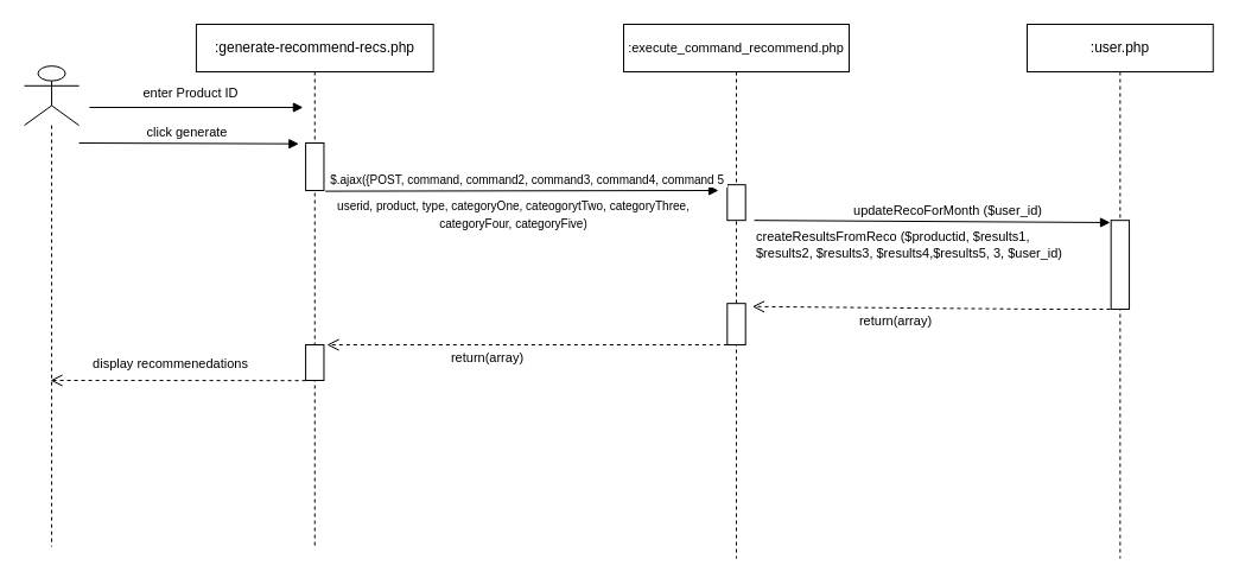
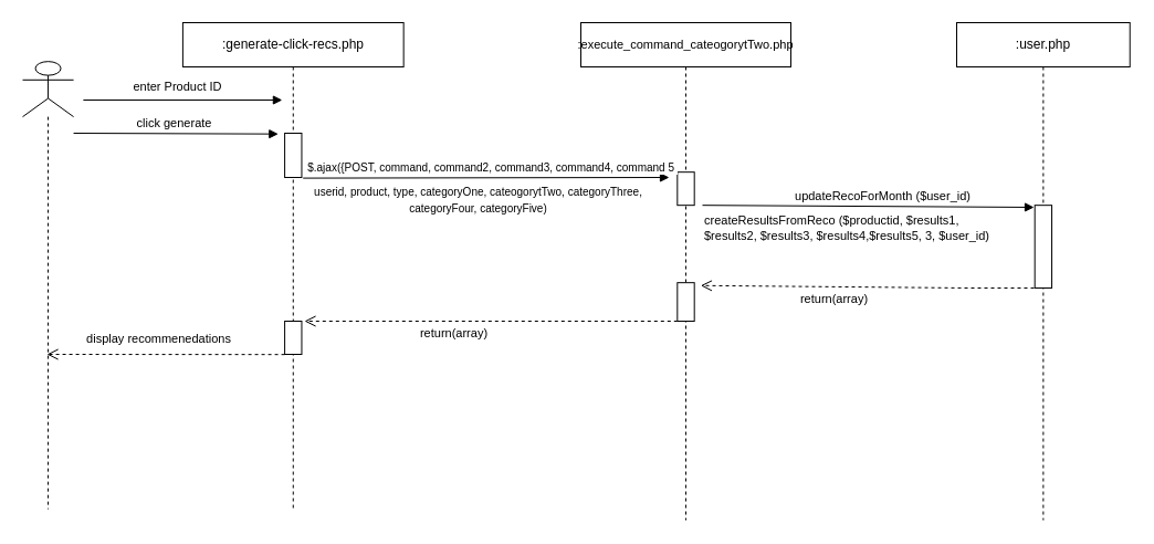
  <mxCell id="0" />
  <mxCell id="1" parent="0" />
  <mxCell id="2" value=":user.php" style="shape=umlLifeline;perimeter=lifelinePerimeter;whiteSpace=wrap;html=1;container=0;collapsible=0;recursiveResize=0;outlineConnect=0;" parent="1" vertex="1"><mxGeometry x="865" y="20" width="156.72" height="450" as="geometry" /></mxCell>
  <mxCell id="3" value="enter Product ID" style="html=1;verticalAlign=bottom;endArrow=block;rounded=0;elbow=vertical;" parent="1" edge="1"><mxGeometry x="-0.056" y="3" width="80" relative="1" as="geometry"><mxPoint x="74.9" y="90" as="sourcePoint" /><mxPoint x="254.9" y="90" as="targetPoint" /><mxPoint as="offset" /></mxGeometry></mxCell>
  <mxCell id="4" value="" style="shape=umlLifeline;participant=umlActor;perimeter=lifelinePerimeter;whiteSpace=wrap;html=1;container=0;collapsible=0;recursiveResize=0;verticalAlign=top;spacingTop=36;outlineConnect=0;fontFamily=Helvetica;fontSize=12;fontColor=default;align=center;strokeColor=default;fillColor=default;size=50;" parent="1" vertex="1"><mxGeometry x="20" y="55.14" width="46.09" height="404.86" as="geometry" /></mxCell>
- <mxCell id="5" value=":generate-recommend-recs.php" style="shape=umlLifeline;perimeter=lifelinePerimeter;whiteSpace=wrap;html=1;container=0;collapsible=0;recursiveResize=0;outlineConnect=0;" parent="1" vertex="1"><mxGeometry x="164.9" y="20" width="199.75" height="440" as="geometry" /></mxCell>
+ <mxCell id="5" value=":generate-click-recs.php" style="shape=umlLifeline;perimeter=lifelinePerimeter;whiteSpace=wrap;html=1;container=0;collapsible=0;recursiveResize=0;outlineConnect=0;" parent="1" vertex="1"><mxGeometry x="164.9" y="20" width="199.75" height="440" as="geometry" /></mxCell>
  <mxCell id="6" value="" style="html=1;points=[];perimeter=orthogonalPerimeter;container=0;" parent="1" vertex="1"><mxGeometry x="257.09" y="290" width="15.37" height="30" as="geometry" /></mxCell>
  <mxCell id="7" value="" style="html=1;points=[];perimeter=orthogonalPerimeter;container=0;" parent="1" vertex="1"><mxGeometry x="257.09" y="120" width="15.37" height="40" as="geometry" /></mxCell>
- <mxCell id="8" value="&lt;font style=&quot;font-size: 11px;&quot;&gt;:execute_command_recommend.php&lt;/font&gt;" style="shape=umlLifeline;perimeter=lifelinePerimeter;whiteSpace=wrap;html=1;container=0;collapsible=0;recursiveResize=0;outlineConnect=0;" parent="1" vertex="1"><mxGeometry x="525" y="20" width="190" height="450" as="geometry" /></mxCell>
+ <mxCell id="8" value="&lt;font style=&quot;font-size: 11px;&quot;&gt;:execute_command_cateogorytTwo.php&lt;/font&gt;" style="shape=umlLifeline;perimeter=lifelinePerimeter;whiteSpace=wrap;html=1;container=0;collapsible=0;recursiveResize=0;outlineConnect=0;" parent="1" vertex="1"><mxGeometry x="525" y="20" width="190" height="450" as="geometry" /></mxCell>
  <mxCell id="9" value="" style="html=1;points=[];perimeter=orthogonalPerimeter;container=0;" parent="1" vertex="1"><mxGeometry x="612.32" y="155.17" width="15.37" height="30" as="geometry" /></mxCell>
  <mxCell id="10" value="click generate" style="html=1;verticalAlign=bottom;endArrow=block;rounded=0;elbow=vertical;entryX=-0.377;entryY=0.017;entryDx=0;entryDy=0;entryPerimeter=0;" parent="1" target="7" edge="1"><mxGeometry x="-0.012" width="80" relative="1" as="geometry"><mxPoint x="66.09" y="120" as="sourcePoint" /><mxPoint x="248.28" y="120" as="targetPoint" /><mxPoint as="offset" /></mxGeometry></mxCell>
  <mxCell id="11" value="" style="html=1;points=[];perimeter=orthogonalPerimeter;container=0;" parent="1" vertex="1"><mxGeometry x="612.32" y="255.17" width="15.37" height="34.83" as="geometry" /></mxCell>
  <mxCell id="12" value="" style="html=1;points=[];perimeter=orthogonalPerimeter;container=0;" parent="1" vertex="1"><mxGeometry x="935.68" y="185.17" width="15.37" height="74.83" as="geometry" /></mxCell>
  <mxCell id="13" value="&lt;font style=&quot;font-size: 10px;&quot;&gt;$.ajax({POST, command, command2, command3,&amp;nbsp;command4, command 5&amp;nbsp;&lt;/font&gt;" style="html=1;verticalAlign=bottom;endArrow=block;rounded=0;elbow=vertical;exitX=1.081;exitY=1.015;exitDx=0;exitDy=0;exitPerimeter=0;" edge="1" parent="1" source="7"><mxGeometry x="0.034" width="80" relative="1" as="geometry"><mxPoint x="295" y="160" as="sourcePoint" /><mxPoint x="605" y="160" as="targetPoint" /><mxPoint as="offset" /></mxGeometry></mxCell>
  <mxCell id="14" value="updateRecoForMonth ($user_id)" style="html=1;verticalAlign=bottom;endArrow=block;rounded=0;exitX=0;exitY=0;exitDx=0;exitDy=0;" edge="1" parent="1" source="18"><mxGeometry x="0.087" width="80" relative="1" as="geometry"><mxPoint x="545" y="190" as="sourcePoint" /><mxPoint x="935" y="187" as="targetPoint" /><mxPoint as="offset" /></mxGeometry></mxCell>
  <mxCell id="15" value="return(array)" style="html=1;verticalAlign=bottom;endArrow=open;dashed=1;endSize=8;rounded=0;elbow=vertical;entryX=1.372;entryY=0.075;entryDx=0;entryDy=0;entryPerimeter=0;" edge="1" parent="1" target="11"><mxGeometry x="0.2" y="20" relative="1" as="geometry"><mxPoint x="935" y="260" as="sourcePoint" /><mxPoint x="675" y="250" as="targetPoint" /><mxPoint as="offset" /><Array as="points"><mxPoint x="875" y="260" /></Array></mxGeometry></mxCell>
  <mxCell id="16" value="display recommenedations" style="html=1;verticalAlign=bottom;endArrow=open;dashed=1;endSize=8;rounded=0;elbow=vertical;" edge="1" parent="1"><mxGeometry x="0.058" y="-5" relative="1" as="geometry"><mxPoint x="257.09" y="320.17" as="sourcePoint" /><mxPoint x="41.99" y="320" as="targetPoint" /><mxPoint as="offset" /><Array as="points" /></mxGeometry></mxCell>
  <mxCell id="17" value="&lt;font style=&quot;font-size: 10px;&quot;&gt;userid, product, type, categoryOne, cateogorytTwo, categoryThree,&lt;br&gt;categoryFour, categoryFive)&lt;br&gt;&lt;/font&gt;" style="text;html=1;align=center;verticalAlign=middle;resizable=0;points=[];autosize=1;strokeColor=none;fillColor=none;" vertex="1" parent="1"><mxGeometry x="272.46" y="160" width="320" height="40" as="geometry" /></mxCell>
  <mxCell id="18" value="&lt;font style=&quot;font-size: 11px;&quot;&gt;createResultsFromReco ($productid, $results1, $results2, $results3, $results4,$results5, 3, $user_id)&lt;/font&gt;" style="text;whiteSpace=wrap;html=1;" vertex="1" parent="1"><mxGeometry x="635" y="185.17" width="270" height="50" as="geometry" /></mxCell>
  <mxCell id="19" value="return(array)" style="html=1;verticalAlign=bottom;endArrow=open;dashed=1;endSize=8;rounded=0;elbow=vertical;" edge="1" parent="1"><mxGeometry x="0.2" y="20" relative="1" as="geometry"><mxPoint x="612.32" y="290" as="sourcePoint" /><mxPoint x="275" y="290" as="targetPoint" /><mxPoint as="offset" /><Array as="points"><mxPoint x="556.41" y="290" /></Array></mxGeometry></mxCell>
